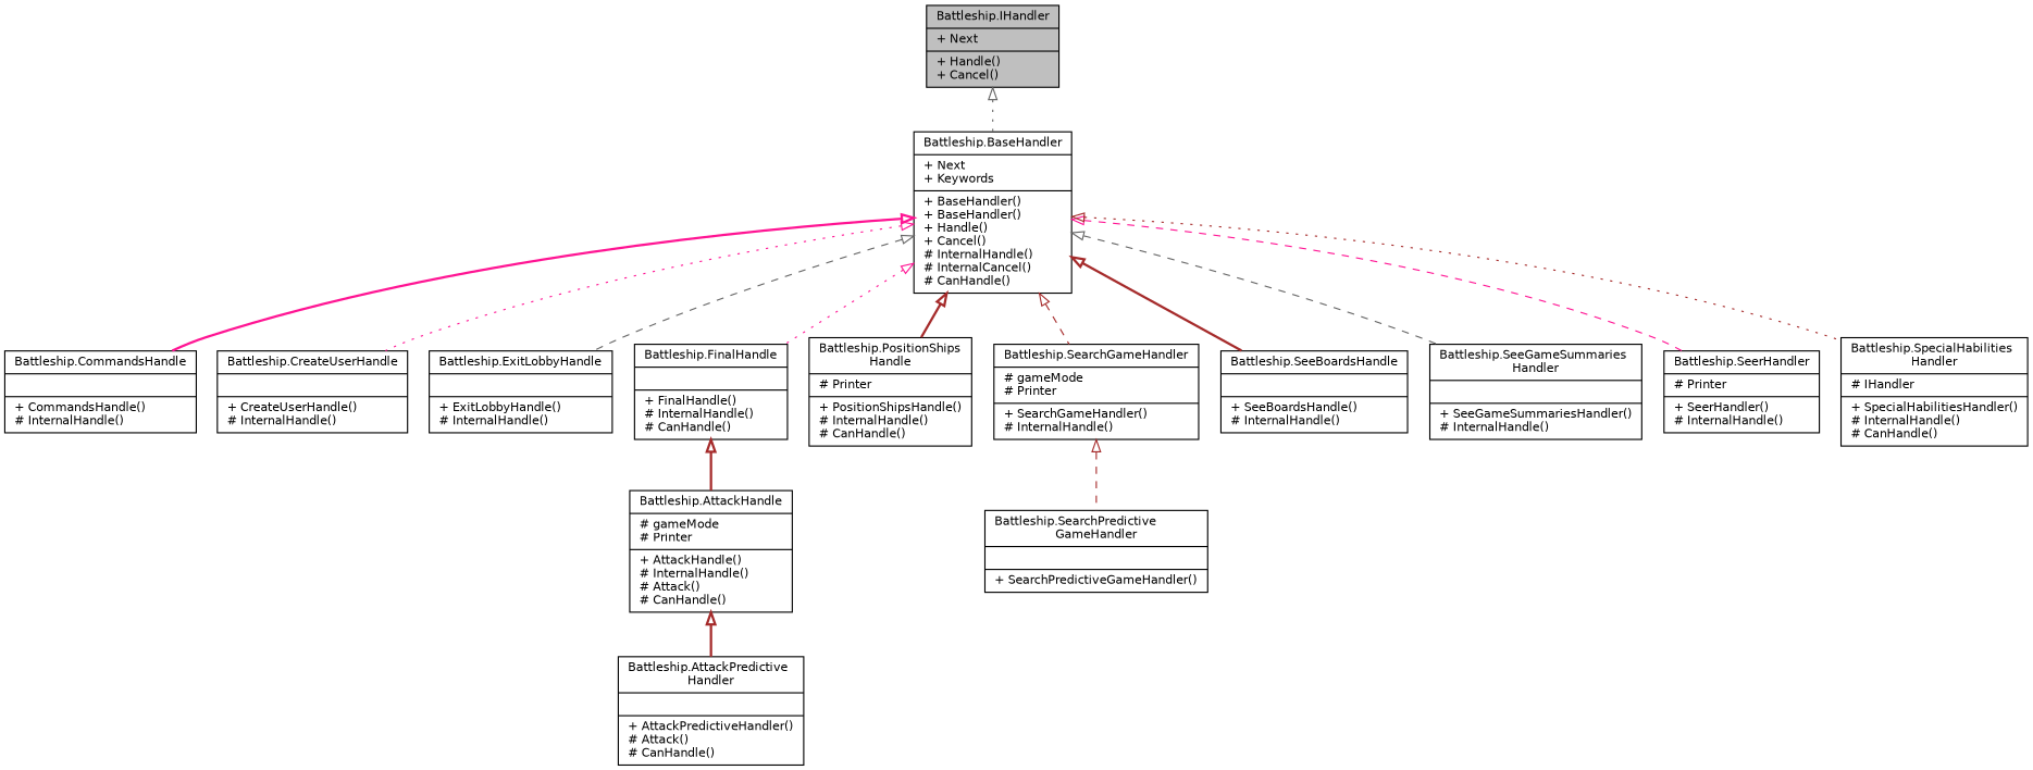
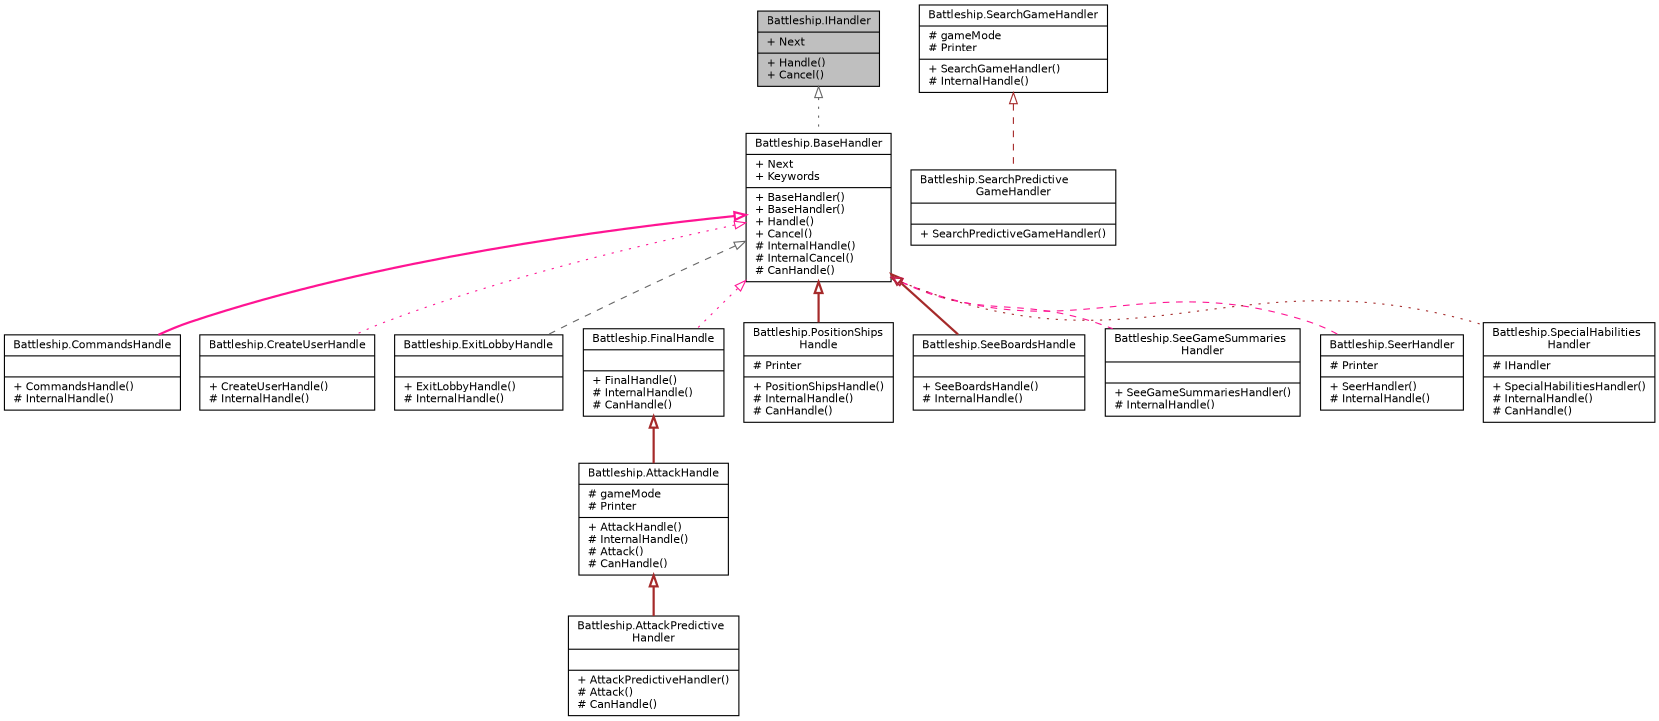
  digraph {
    node [color=black fillcolor=white fontname=Helvetica fontsize=10 shape=record style=filled]
    edge [arrowtail=onormal color=brown dir=back fontname=Helvetica fontsize=10 labelfontname=Helvetica labelfontsize=10 style=bold]
    n1 [fillcolor=grey75 fontcolor=black height=0.2 label="{Battleship.IHandler\n|+ Next\l|+ Handle()\l+ Cancel()\l}" width=0.4]
    n2 [height=0.2 label="{Battleship.BaseHandler\n|+ Next\l+ Keywords\l|+ BaseHandler()\l+ BaseHandler()\l+ Handle()\l+ Cancel()\l# InternalHandle()\l# InternalCancel()\l# CanHandle()\l}" width=0.4]
    n3 [height=0.2 label="{Battleship.CommandsHandle\n||+ CommandsHandle()\l# InternalHandle()\l}" width=0.4]
    n4 [height=0.2 label="{Battleship.CreateUserHandle\n||+ CreateUserHandle()\l# InternalHandle()\l}" width=0.4]
    n5 [height=0.2 label="{Battleship.ExitLobbyHandle\n||+ ExitLobbyHandle()\l# InternalHandle()\l}" width=0.4]
    n6 [height=0.2 label="{Battleship.FinalHandle\n||+ FinalHandle()\l# InternalHandle()\l# CanHandle()\l}" width=0.4]
    n7 [height=0.2 label="{Battleship.PositionShips\lHandle\n|# Printer\l|+ PositionShipsHandle()\l# InternalHandle()\l# CanHandle()\l}" width=0.4]
    n8 [height=0.2 label="{Battleship.SearchGameHandler\n|# gameMode\l# Printer\l|+ SearchGameHandler()\l# InternalHandle()\l}" width=0.4]
    n9 [height=0.2 label="{Battleship.SeeBoardsHandle\n||+ SeeBoardsHandle()\l# InternalHandle()\l}" width=0.4]
    n10 [height=0.2 label="{Battleship.SeeGameSummaries\lHandler\n||+ SeeGameSummariesHandler()\l# InternalHandle()\l}" width=0.4]
    n11 [height=0.2 label="{Battleship.SeerHandler\n|# Printer\l|+ SeerHandler()\l# InternalHandle()\l}" width=0.4]
    n12 [height=0.2 label="{Battleship.SpecialHabilities\lHandler\n|# IHandler\l|+ SpecialHabilitiesHandler()\l# InternalHandle()\l# CanHandle()\l}" width=0.4]
    n13 [height=0.2 label="{Battleship.AttackHandle\n|# gameMode\l# Printer\l|+ AttackHandle()\l# InternalHandle()\l# Attack()\l# CanHandle()\l}" width=0.4]
    n14 [height=0.2 label="{Battleship.AttackPredictive\lHandler\n||+ AttackPredictiveHandler()\l# Attack()\l# CanHandle()\l}" width=0.4]
    n15 [height=0.2 label="{Battleship.SearchPredictive\lGameHandler\n||+ SearchPredictiveGameHandler()\l}" width=0.4]
    n1 -> n2 [color=gray40 style=dotted]
    n2 -> n3 [color=deeppink]
    n2 -> n4 [color=deeppink style=dotted]
    n2 -> n5 [color=gray40 style=dashed]
    n2 -> n6 [color=deeppink style=dotted]
    n2 -> n7
-   n2 -> n8 [style=dashed]
    n2 -> n9
-   n2 -> n10 [color=gray40 style=dashed]
+   n2 -> n10 [color=deeppink style=dashed]
    n2 -> n11 [color=deeppink style=dashed]
    n2 -> n12 [style=dotted]
    n6 -> n13
    n8 -> n15 [style=dashed]
    n13 -> n14
  }
